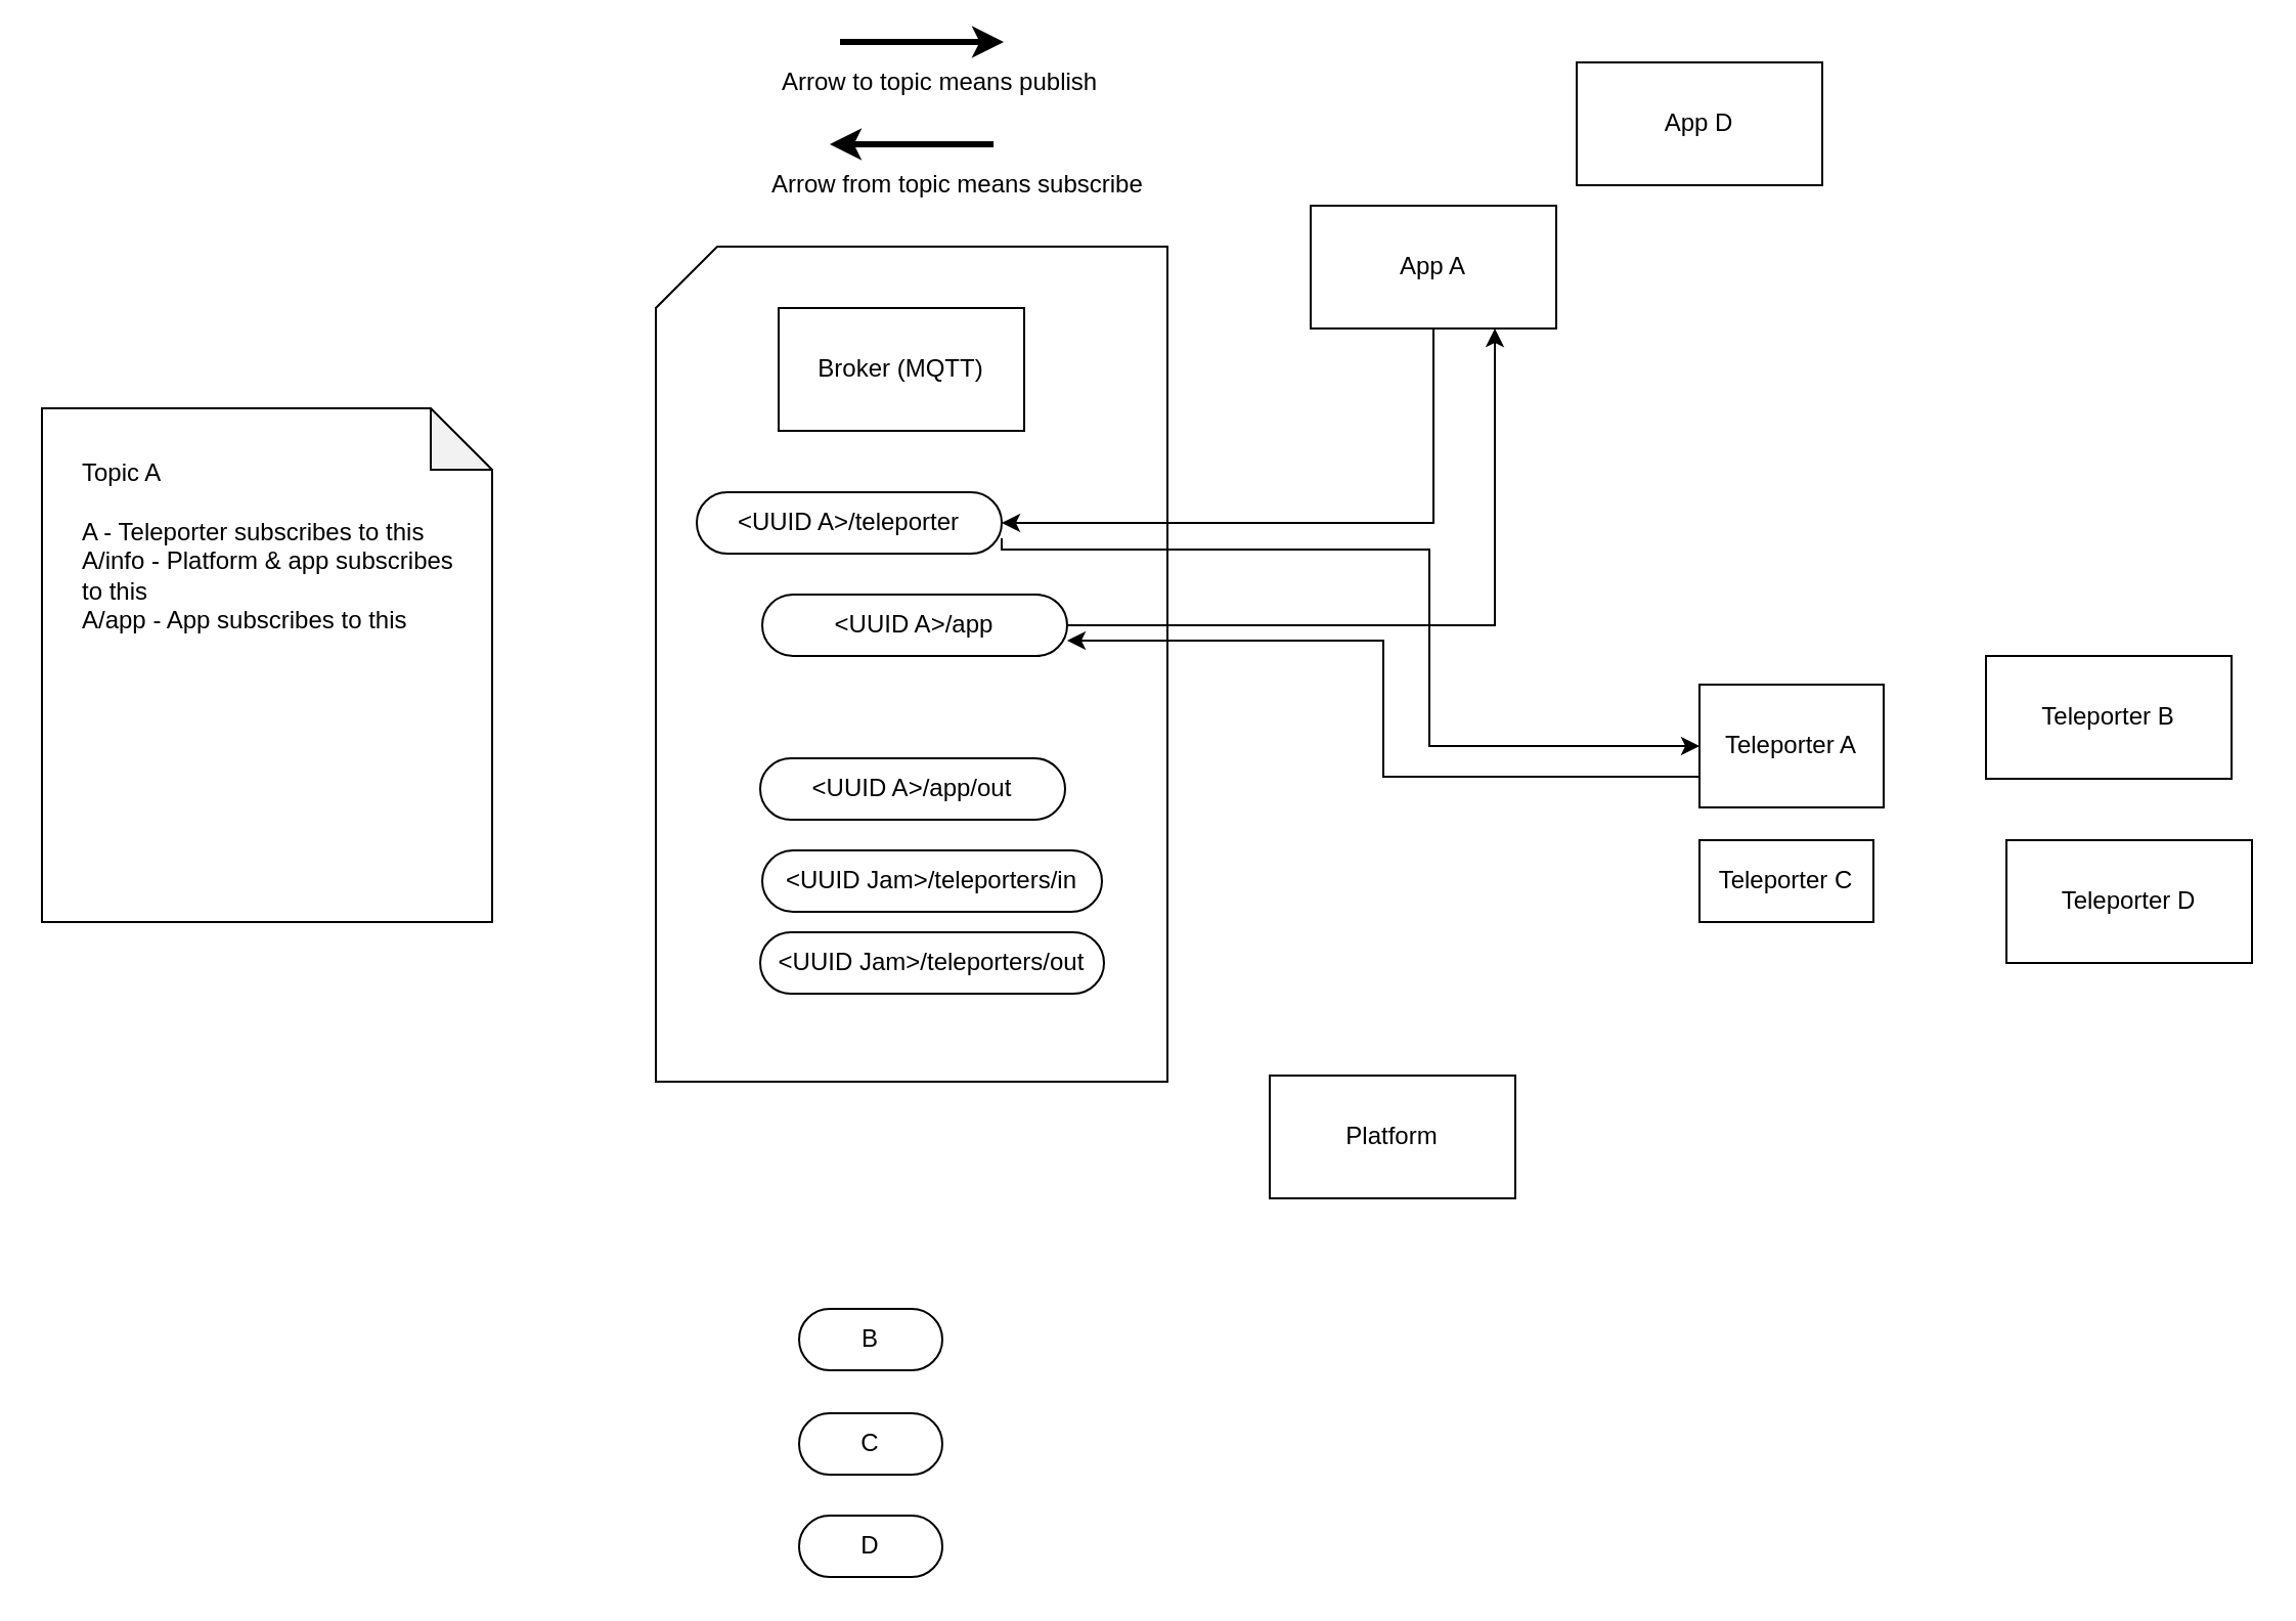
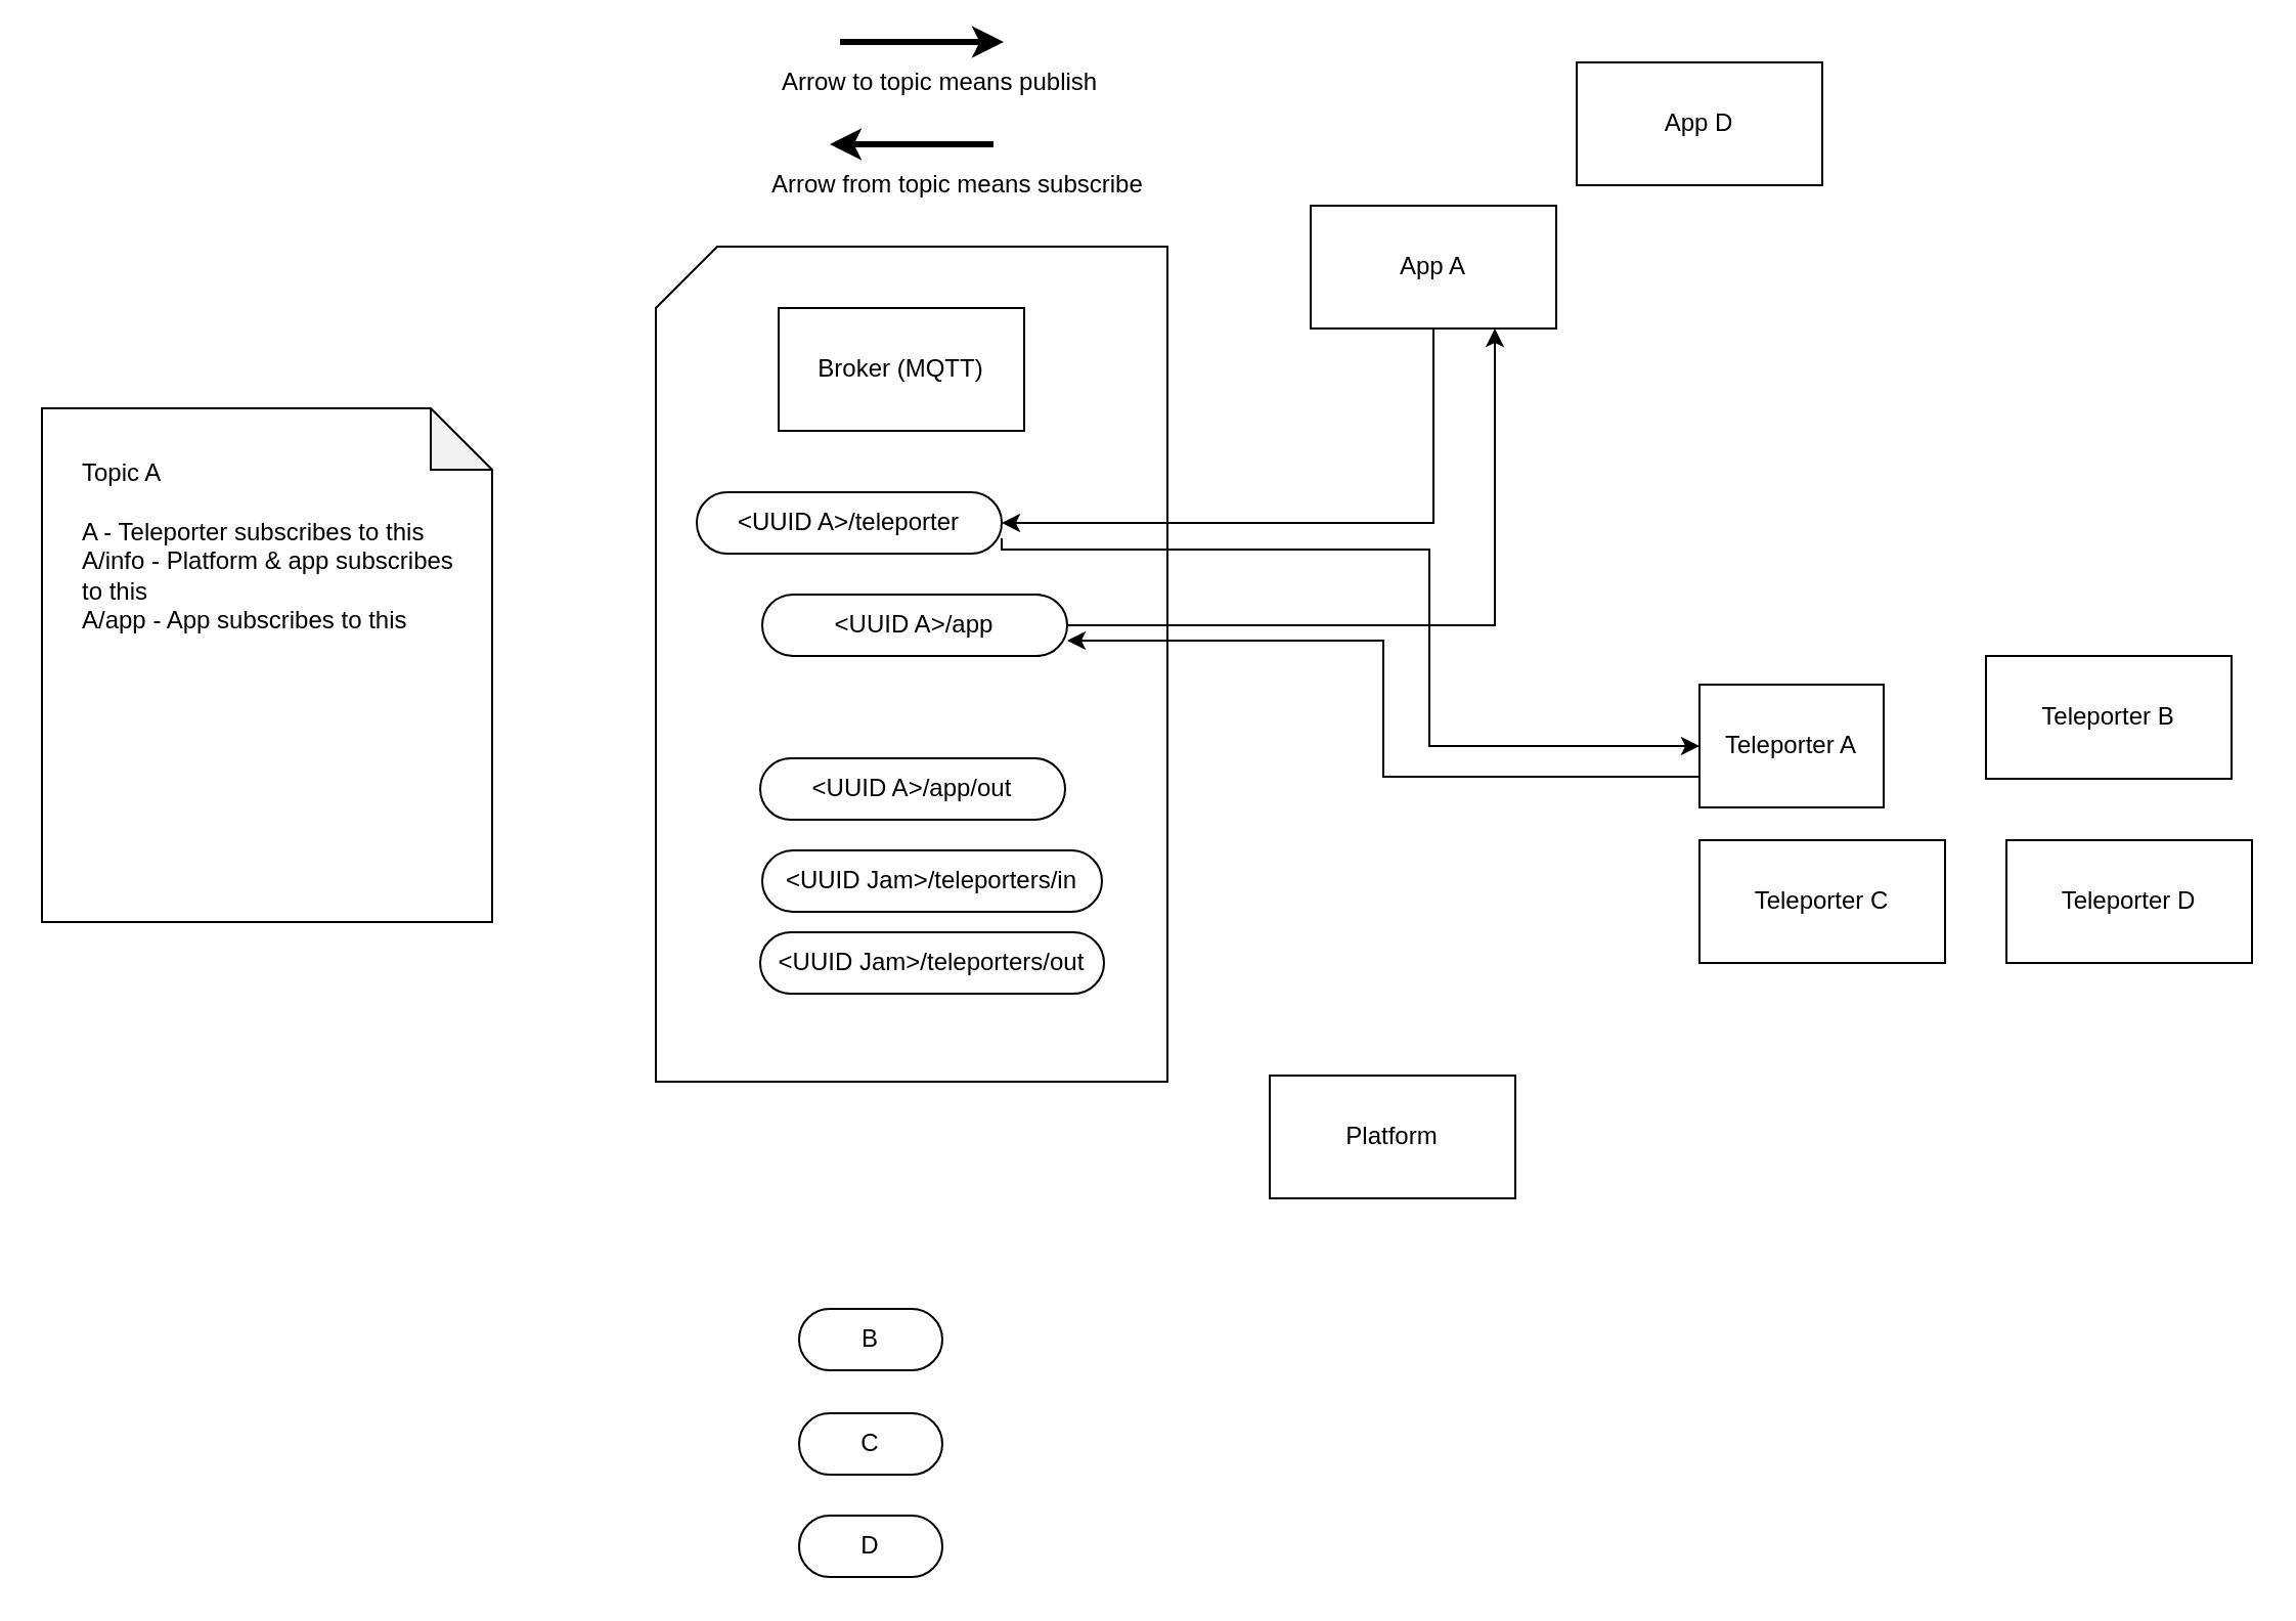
  <mxCell id="0" />
  <mxCell id="1" parent="0" />
  <mxCell id="2" value="" style="shape=card;whiteSpace=wrap;html=1;" vertex="1" parent="1"><mxGeometry x="320" y="120" width="250" height="408" as="geometry" /></mxCell>
  <mxCell id="3" value="Broker (MQTT)" style="rounded=0;whiteSpace=wrap;html=1;" vertex="1" parent="1"><mxGeometry x="380" y="150" width="120" height="60" as="geometry" /></mxCell>
  <mxCell id="4" style="edgeStyle=orthogonalEdgeStyle;rounded=0;orthogonalLoop=1;jettySize=auto;html=1;exitX=0;exitY=0.75;exitDx=0;exitDy=0;entryX=1;entryY=0.75;entryDx=0;entryDy=0;strokeWidth=1;" edge="1" parent="1" source="5" target="20"><mxGeometry relative="1" as="geometry" /></mxCell>
  <mxCell id="5" value="Teleporter A" style="rounded=0;whiteSpace=wrap;html=1;" vertex="1" parent="1"><mxGeometry x="830" y="334" width="90" height="60" as="geometry" /></mxCell>
  <mxCell id="6" value="Teleporter B" style="rounded=0;whiteSpace=wrap;html=1;" vertex="1" parent="1"><mxGeometry x="970" y="320" width="120" height="60" as="geometry" /></mxCell>
  <mxCell id="7" value="Teleporter D" style="rounded=0;whiteSpace=wrap;html=1;" vertex="1" parent="1"><mxGeometry x="980" y="410" width="120" height="60" as="geometry" /></mxCell>
- <mxCell id="8" value="Teleporter C" style="rounded=0;whiteSpace=wrap;html=1;" vertex="1" parent="1"><mxGeometry x="830" y="410" width="85" height="40" as="geometry" /></mxCell>
+ <mxCell id="8" value="Teleporter C" style="rounded=0;whiteSpace=wrap;html=1;" vertex="1" parent="1"><mxGeometry x="830" y="410" width="120" height="60" as="geometry" /></mxCell>
  <mxCell id="9" value="Platform" style="rounded=0;whiteSpace=wrap;html=1;" vertex="1" parent="1"><mxGeometry x="620" y="525" width="120" height="60" as="geometry" /></mxCell>
  <mxCell id="10" value="App D" style="rounded=0;whiteSpace=wrap;html=1;" vertex="1" parent="1"><mxGeometry x="770" y="30" width="120" height="60" as="geometry" /></mxCell>
  <mxCell id="11" style="edgeStyle=orthogonalEdgeStyle;rounded=0;orthogonalLoop=1;jettySize=auto;html=1;exitX=0.5;exitY=1;exitDx=0;exitDy=0;entryX=1;entryY=0.5;entryDx=0;entryDy=0;strokeWidth=1;" edge="1" parent="1" source="12" target="14"><mxGeometry relative="1" as="geometry" /></mxCell>
  <mxCell id="12" value="App A" style="rounded=0;whiteSpace=wrap;html=1;" vertex="1" parent="1"><mxGeometry x="640" y="100" width="120" height="60" as="geometry" /></mxCell>
  <mxCell id="13" style="edgeStyle=orthogonalEdgeStyle;rounded=0;orthogonalLoop=1;jettySize=auto;html=1;exitX=1;exitY=0.75;exitDx=0;exitDy=0;entryX=0;entryY=0.5;entryDx=0;entryDy=0;strokeWidth=1;" edge="1" parent="1" source="14" target="5"><mxGeometry relative="1" as="geometry"><Array as="points"><mxPoint x="698" y="268" /><mxPoint x="698" y="364" /></Array></mxGeometry></mxCell>
  <mxCell id="14" value="&amp;lt;UUID A&amp;gt;/teleporter" style="rounded=1;whiteSpace=wrap;html=1;arcSize=50;" vertex="1" parent="1"><mxGeometry x="340" y="240" width="149" height="30" as="geometry" /></mxCell>
  <mxCell id="15" value="B" style="rounded=1;whiteSpace=wrap;html=1;arcSize=50;" vertex="1" parent="1"><mxGeometry x="390" y="639" width="70" height="30" as="geometry" /></mxCell>
  <mxCell id="16" value="D" style="rounded=1;whiteSpace=wrap;html=1;arcSize=50;" vertex="1" parent="1"><mxGeometry x="390" y="740" width="70" height="30" as="geometry" /></mxCell>
  <mxCell id="17" value="C" style="rounded=1;whiteSpace=wrap;html=1;arcSize=50;" vertex="1" parent="1"><mxGeometry x="390" y="690" width="70" height="30" as="geometry" /></mxCell>
  <mxCell id="18" value="Topic A&lt;br&gt;&lt;br&gt;A - Teleporter subscribes to this&lt;br&gt;A/info - Platform &amp;amp; app subscribes to this&lt;br&gt;A/app - App subscribes to this&lt;br&gt;" style="shape=note;whiteSpace=wrap;html=1;backgroundOutline=1;darkOpacity=0.05;verticalAlign=top;align=left;spacing=20;" vertex="1" parent="1"><mxGeometry x="20" y="199" width="220" height="251" as="geometry" /></mxCell>
  <mxCell id="19" style="edgeStyle=orthogonalEdgeStyle;rounded=0;orthogonalLoop=1;jettySize=auto;html=1;exitX=1;exitY=0.5;exitDx=0;exitDy=0;entryX=0.75;entryY=1;entryDx=0;entryDy=0;strokeWidth=1;" edge="1" parent="1" source="20" target="12"><mxGeometry relative="1" as="geometry" /></mxCell>
  <mxCell id="20" value="&amp;lt;UUID A&amp;gt;/app" style="rounded=1;whiteSpace=wrap;html=1;arcSize=50;" vertex="1" parent="1"><mxGeometry x="372" y="290" width="149" height="30" as="geometry" /></mxCell>
  <mxCell id="21" value="" style="group" vertex="1" connectable="0" parent="1"><mxGeometry x="375" y="20" width="200" height="80" as="geometry" /></mxCell>
  <mxCell id="22" value="" style="endArrow=classic;html=1;strokeWidth=3;" edge="1" parent="21"><mxGeometry width="50" height="50" relative="1" as="geometry"><mxPoint x="110" y="50" as="sourcePoint" /><mxPoint x="30" y="50" as="targetPoint" /></mxGeometry></mxCell>
  <mxCell id="23" value="Arrow from topic means subscribe" style="text;html=1;resizable=0;points=[];autosize=1;align=left;verticalAlign=top;spacingTop=-4;" vertex="1" parent="21"><mxGeometry y="60" width="200" height="20" as="geometry" /></mxCell>
  <mxCell id="24" value="" style="endArrow=classic;html=1;strokeWidth=3;" edge="1" parent="21"><mxGeometry width="50" height="50" relative="1" as="geometry"><mxPoint x="35" as="sourcePoint" /><mxPoint x="115" as="targetPoint" /></mxGeometry></mxCell>
  <mxCell id="25" value="Arrow to topic means publish" style="text;html=1;resizable=0;points=[];autosize=1;align=left;verticalAlign=top;spacingTop=-4;" vertex="1" parent="21"><mxGeometry x="5" y="10" width="170" height="20" as="geometry" /></mxCell>
  <mxCell id="26" value="&amp;lt;UUID A&amp;gt;/app/out" style="rounded=1;whiteSpace=wrap;html=1;arcSize=50;" vertex="1" parent="1"><mxGeometry x="371" y="370" width="149" height="30" as="geometry" /></mxCell>
  <mxCell id="27" value="&amp;lt;UUID Jam&amp;gt;/teleporters/in" style="rounded=1;whiteSpace=wrap;html=1;arcSize=50;" vertex="1" parent="1"><mxGeometry x="372" y="415" width="166" height="30" as="geometry" /></mxCell>
  <mxCell id="28" value="&amp;lt;UUID Jam&amp;gt;/teleporters/out" style="rounded=1;whiteSpace=wrap;html=1;arcSize=50;" vertex="1" parent="1"><mxGeometry x="371" y="455" width="168" height="30" as="geometry" /></mxCell>
